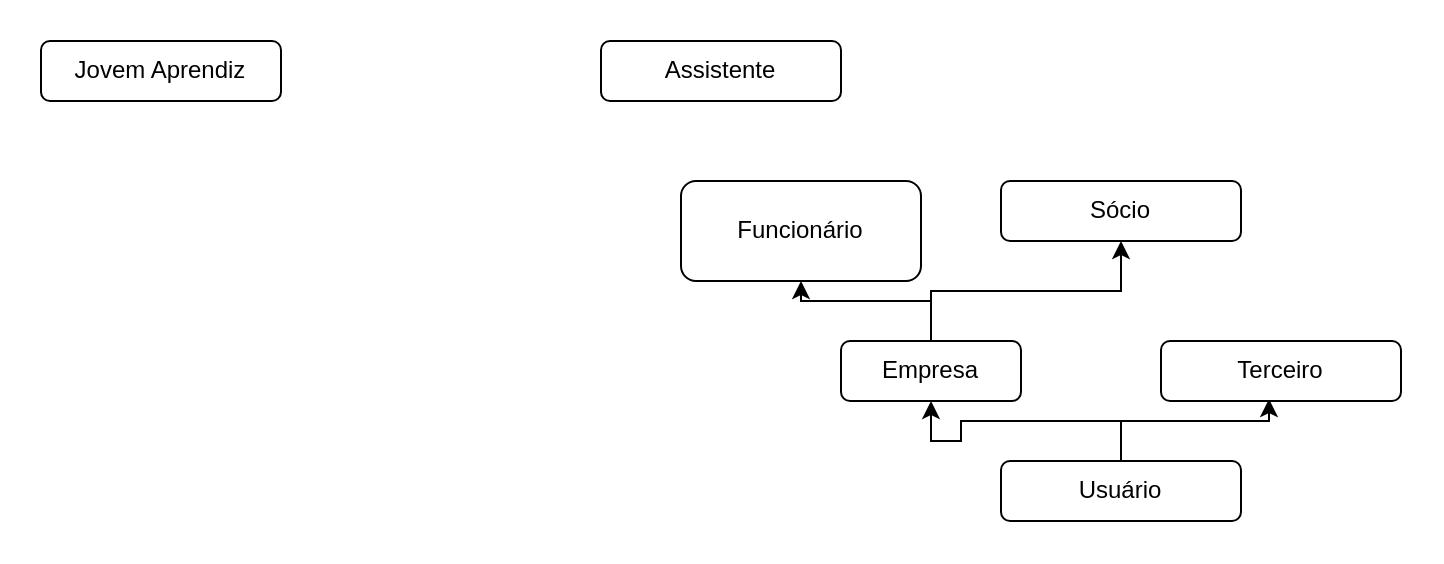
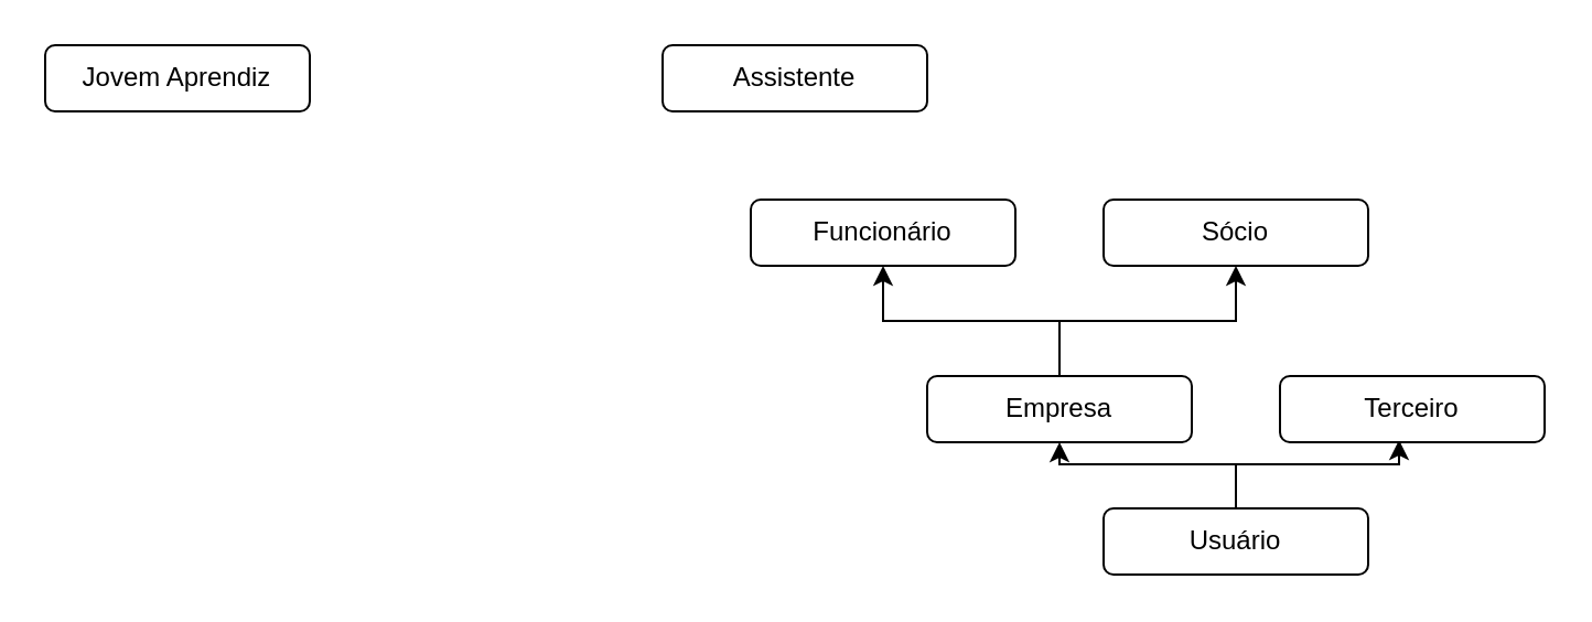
  <mxCell id="0" />
  <mxCell id="1" parent="0" />
  <mxCell id="2" style="edgeStyle=orthogonalEdgeStyle;rounded=0;orthogonalLoop=1;jettySize=auto;html=1;" parent="1" source="4" target="7" edge="1"><mxGeometry relative="1" as="geometry" /></mxCell>
  <mxCell id="3" style="edgeStyle=orthogonalEdgeStyle;rounded=0;orthogonalLoop=1;jettySize=auto;html=1;entryX=0.45;entryY=0.967;entryDx=0;entryDy=0;entryPerimeter=0;" parent="1" source="4" target="8" edge="1"><mxGeometry relative="1" as="geometry" /></mxCell>
  <mxCell id="4" value="Usuário" style="rounded=1;whiteSpace=wrap;html=1;" parent="1" vertex="1"><mxGeometry x="500" y="230" width="120" height="30" as="geometry" /></mxCell>
  <mxCell id="5" style="edgeStyle=orthogonalEdgeStyle;rounded=0;orthogonalLoop=1;jettySize=auto;html=1;" parent="1" source="7" target="9" edge="1"><mxGeometry relative="1" as="geometry" /></mxCell>
  <mxCell id="6" style="edgeStyle=orthogonalEdgeStyle;rounded=0;orthogonalLoop=1;jettySize=auto;html=1;entryX=0.5;entryY=1;entryDx=0;entryDy=0;" parent="1" source="7" target="10" edge="1"><mxGeometry relative="1" as="geometry" /></mxCell>
- <mxCell id="7" value="Empresa" style="rounded=1;whiteSpace=wrap;html=1;" parent="1" vertex="1"><mxGeometry x="420" y="170" width="90" height="30" as="geometry" /></mxCell>
+ <mxCell id="7" value="Empresa" style="rounded=1;whiteSpace=wrap;html=1;" parent="1" vertex="1"><mxGeometry x="420" y="170" width="120" height="30" as="geometry" /></mxCell>
  <mxCell id="8" value="Terceiro" style="rounded=1;whiteSpace=wrap;html=1;" parent="1" vertex="1"><mxGeometry x="580" y="170" width="120" height="30" as="geometry" /></mxCell>
- <mxCell id="9" value="Funcionário" style="rounded=1;whiteSpace=wrap;html=1;" parent="1" vertex="1"><mxGeometry x="340" y="90" width="120" height="50" as="geometry" /></mxCell>
+ <mxCell id="9" value="Funcionário" style="rounded=1;whiteSpace=wrap;html=1;" parent="1" vertex="1"><mxGeometry x="340" y="90" width="120" height="30" as="geometry" /></mxCell>
  <mxCell id="10" value="Sócio" style="rounded=1;whiteSpace=wrap;html=1;" parent="1" vertex="1"><mxGeometry x="500" y="90" width="120" height="30" as="geometry" /></mxCell>
  <mxCell id="11" value="Jovem Aprendiz" style="rounded=1;whiteSpace=wrap;html=1;" vertex="1" parent="1"><mxGeometry x="20" y="20" width="120" height="30" as="geometry" /></mxCell>
  <mxCell id="12" value="Assistente" style="rounded=1;whiteSpace=wrap;html=1;" vertex="1" parent="1"><mxGeometry x="300" y="20" width="120" height="30" as="geometry" /></mxCell>
